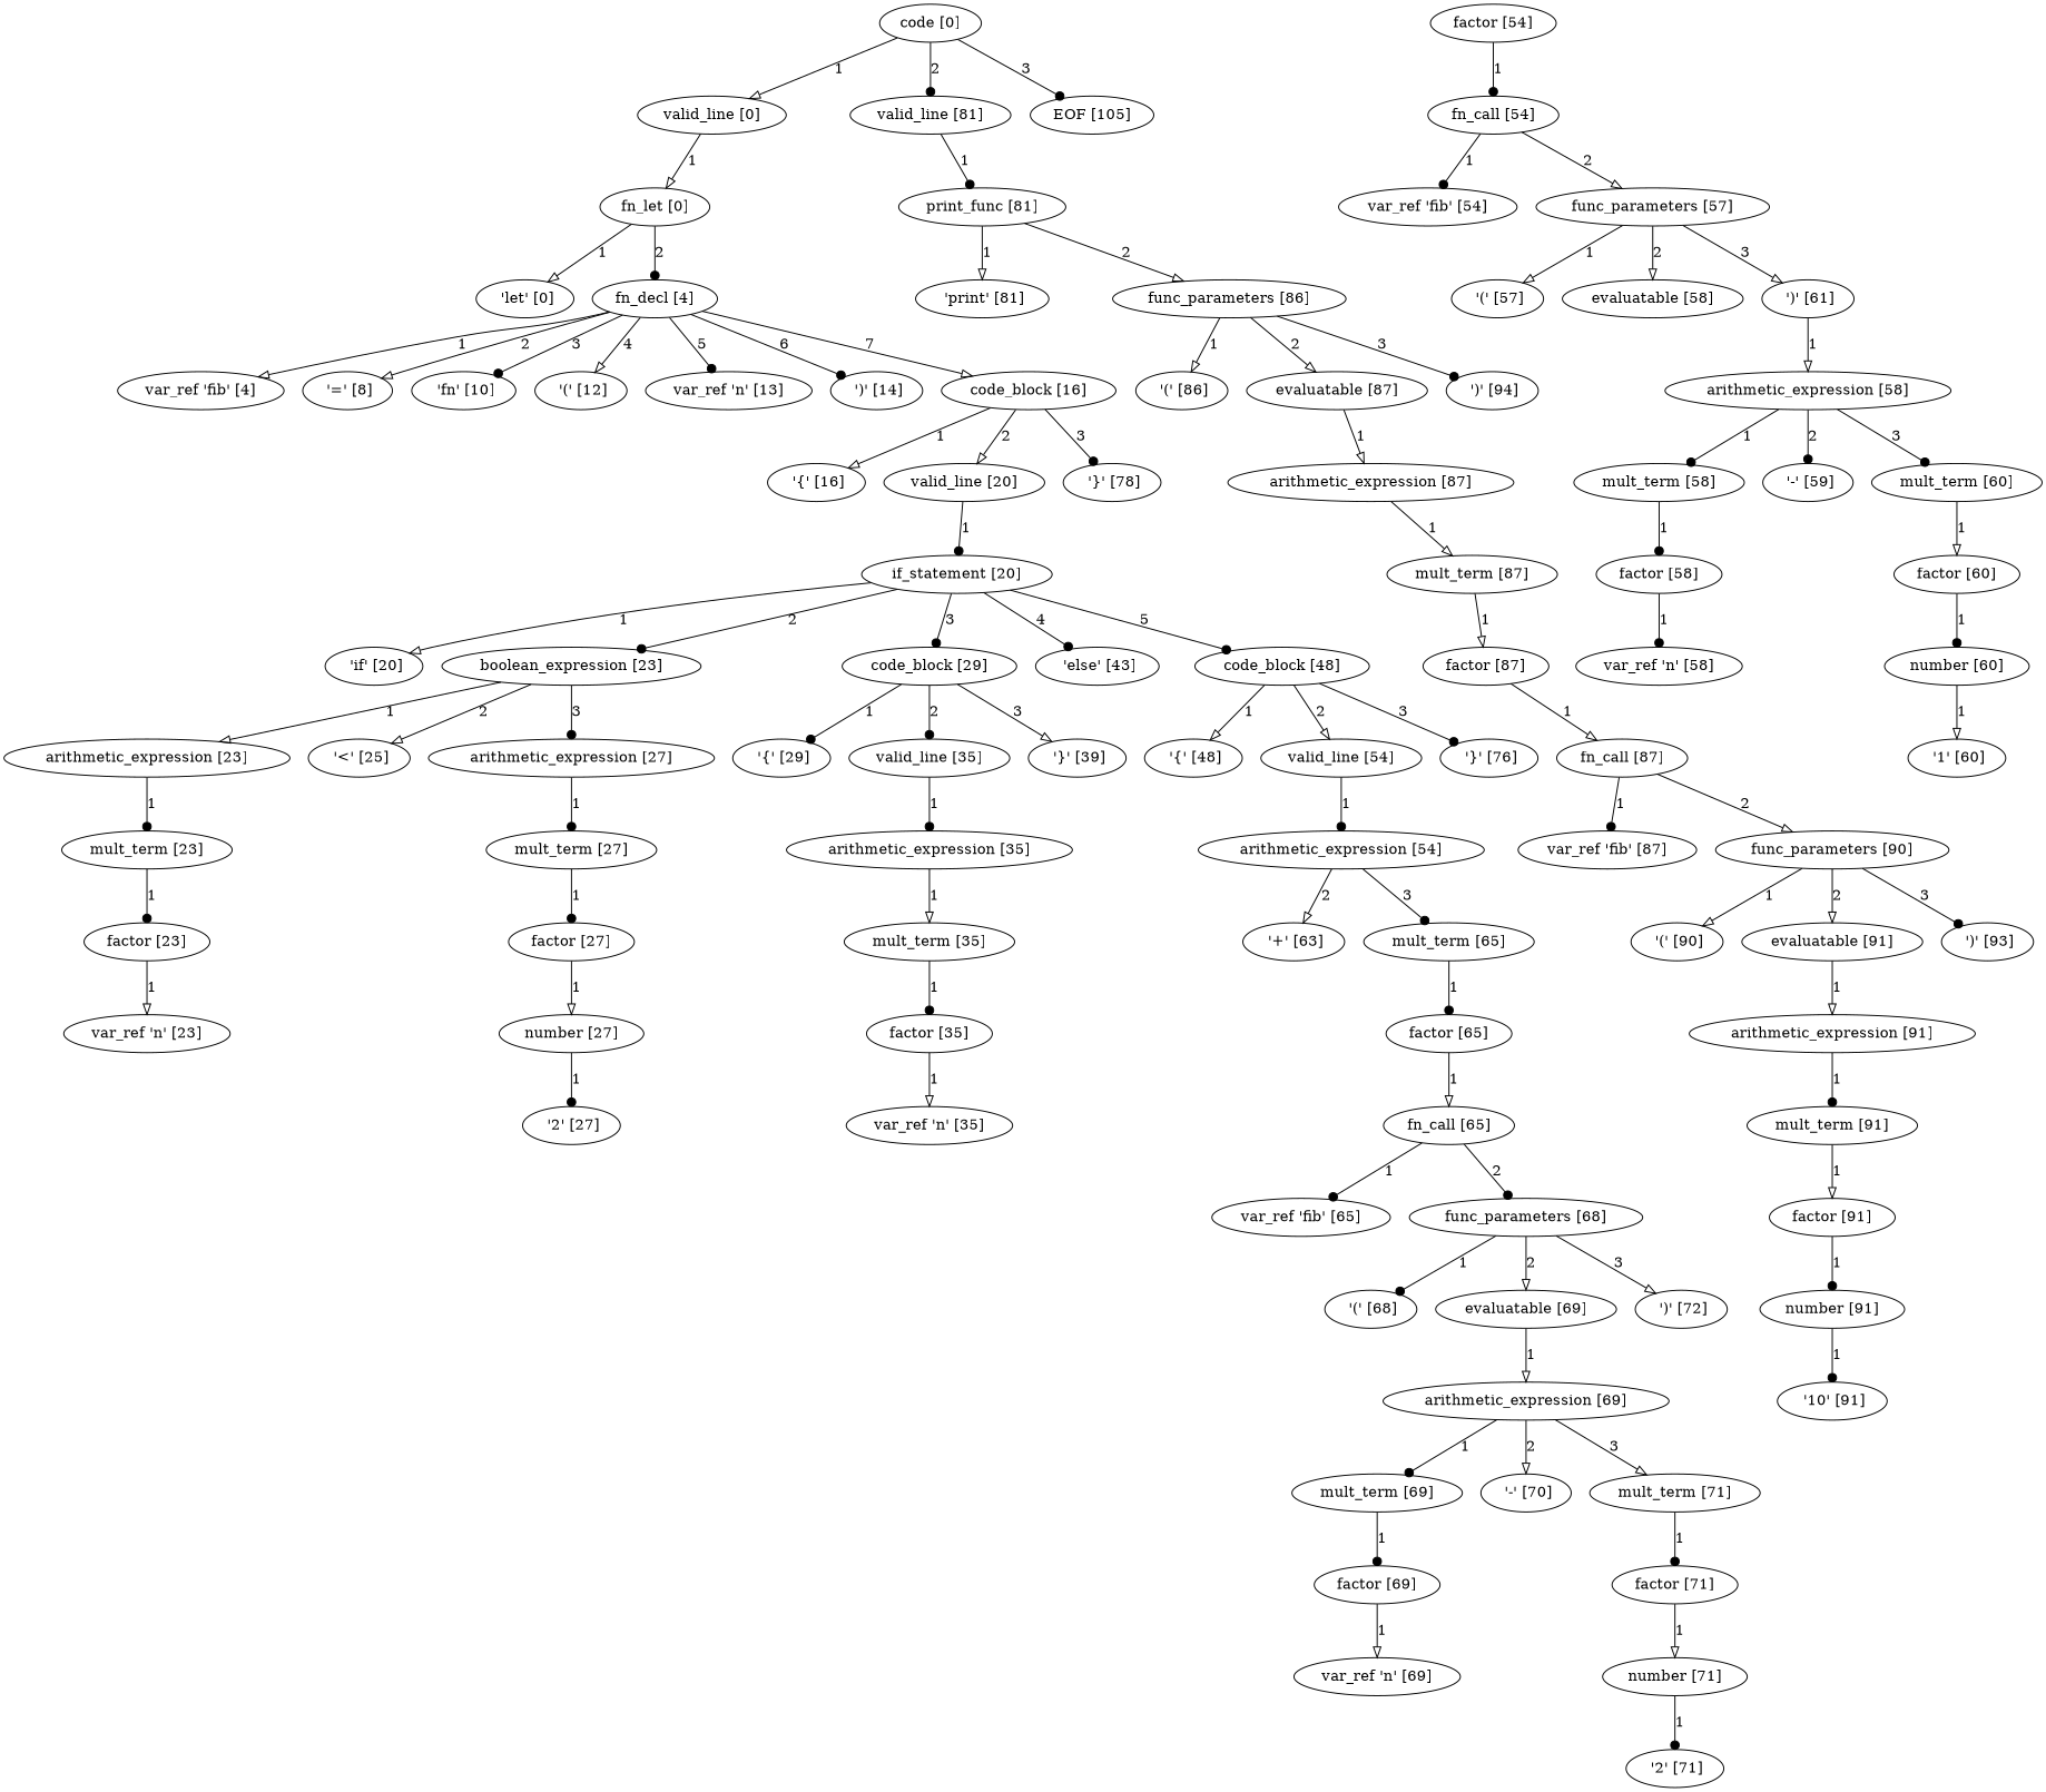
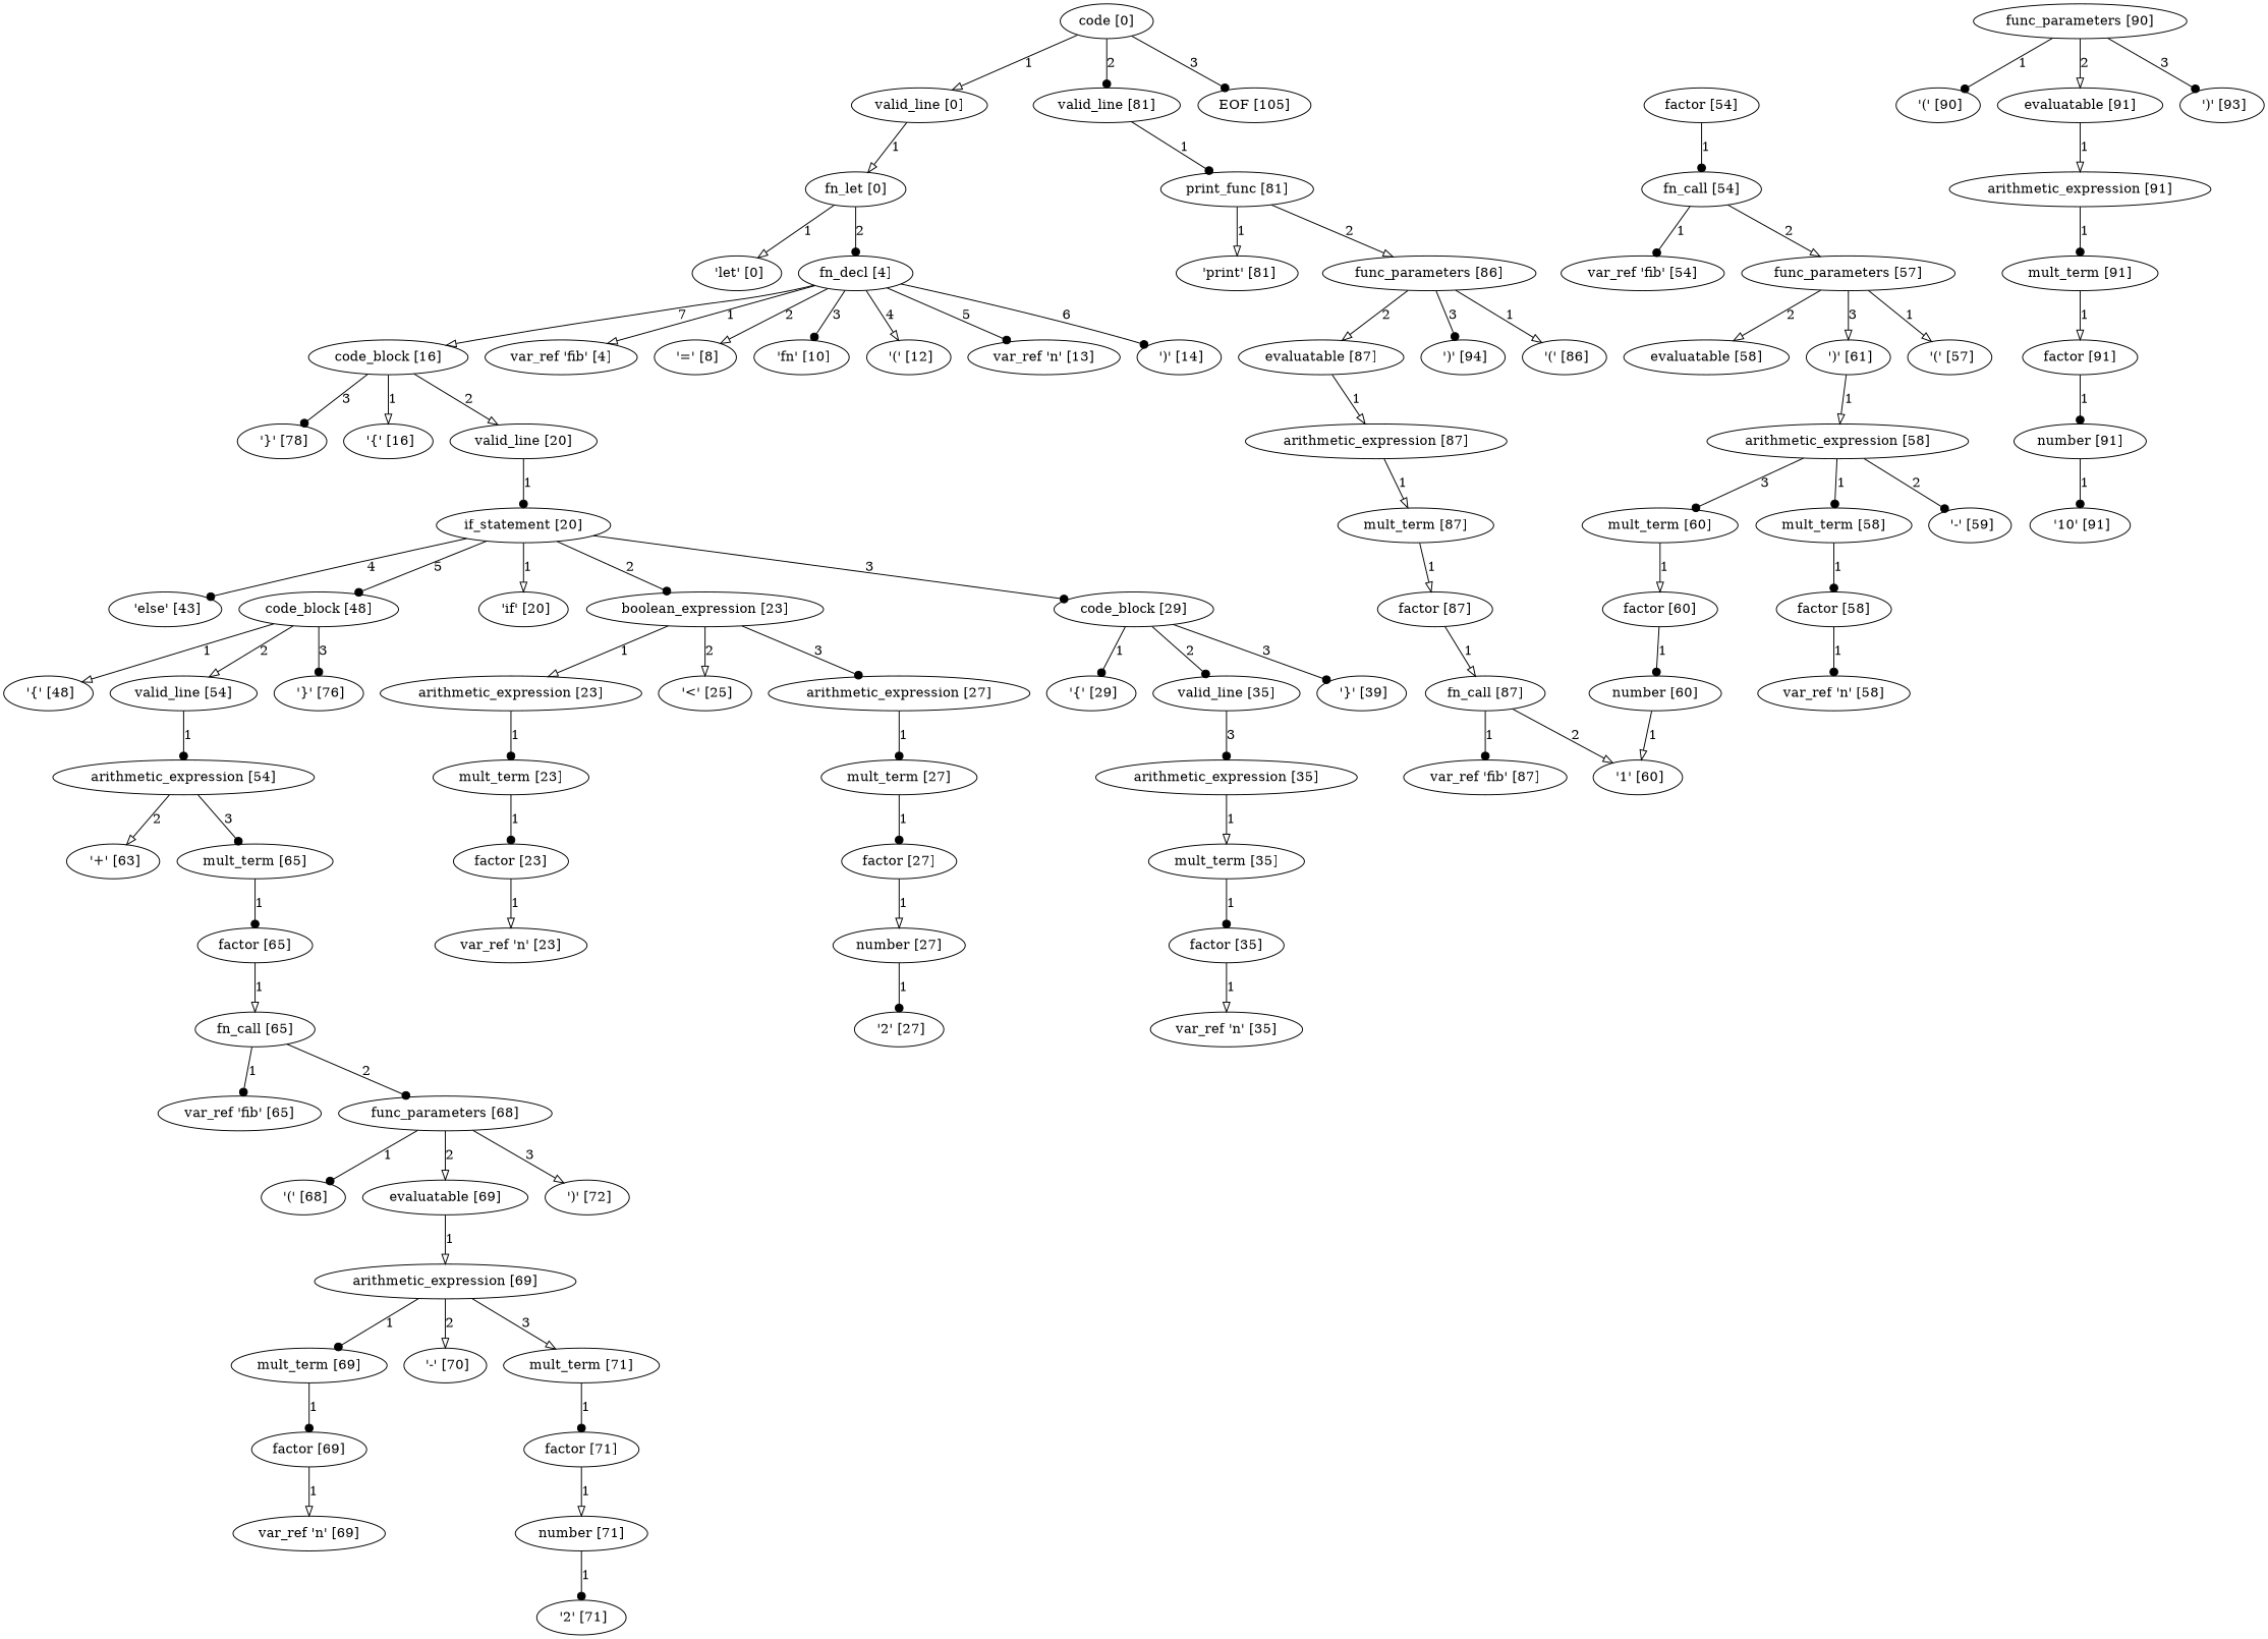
  digraph {
    edge [arrowhead=onormal]
    n1 [label="code [0]"]
    n2 [label="valid_line [0]"]
    n3 [label="valid_line [81]"]
    n4 [label="EOF [105]"]
    n5 [label="fn_let [0]"]
    n6 [label="print_func [81]"]
    n7 [label=" 'let' [0]"]
    n8 [label="fn_decl [4]"]
    n9 [label="var_ref 'fib' [4]"]
    n10 [label=" '=' [8]"]
    n11 [label=" 'fn' [10]"]
    n12 [label=" '(' [12]"]
    n13 [label="var_ref 'n' [13]"]
    n14 [label=" ')' [14]"]
    n15 [label="code_block [16]"]
    n16 [label=" '{' [16]"]
    n17 [label="valid_line [20]"]
    n18 [label=" '}' [78]"]
    n19 [label="if_statement [20]"]
    n20 [label=" 'if' [20]"]
    n21 [label="boolean_expression [23]"]
    n22 [label="code_block [29]"]
    n23 [label=" 'else' [43]"]
    n24 [label="code_block [48]"]
    n25 [label="arithmetic_expression [23]"]
    n26 [label=" '<' [25]"]
    n27 [label="arithmetic_expression [27]"]
    n28 [label=" '{' [29]"]
    n29 [label="valid_line [35]"]
    n30 [label=" '}' [39]"]
    n31 [label=" '{' [48]"]
    n32 [label="valid_line [54]"]
    n33 [label=" '}' [76]"]
    n34 [label="mult_term [23]"]
    n35 [label="mult_term [27]"]
    n36 [label="factor [23]"]
    n37 [label="var_ref 'n' [23]"]
    n38 [label="factor [27]"]
    n39 [label="number [27]"]
    n40 [label=" '2' [27]"]
    n41 [label="arithmetic_expression [35]"]
    n42 [label="mult_term [35]"]
    n43 [label="factor [35]"]
    n44 [label="var_ref 'n' [35]"]
    n45 [label="arithmetic_expression [54]"]
    n46 [label=" '+' [63]"]
    n47 [label="mult_term [65]"]
    n48 [label="factor [65]"]
    n49 [label="factor [54]"]
    n50 [label="fn_call [54]"]
    n51 [label="var_ref 'fib' [54]"]
    n52 [label="func_parameters [57]"]
    n53 [label=" '(' [57]"]
    n54 [label="evaluatable [58]"]
    n55 [label=" ')' [61]"]
    n56 [label="arithmetic_expression [58]"]
    n57 [label="mult_term [58]"]
    n58 [label=" '-' [59]"]
    n59 [label="mult_term [60]"]
    n60 [label="factor [58]"]
    n61 [label="factor [60]"]
    n62 [label="var_ref 'n' [58]"]
    n63 [label="number [60]"]
    n64 [label=" '1' [60]"]
    n65 [label="fn_call [65]"]
    n66 [label="var_ref 'fib' [65]"]
    n67 [label="func_parameters [68]"]
    n68 [label=" '(' [68]"]
    n69 [label="evaluatable [69]"]
    n70 [label=" ')' [72]"]
    n71 [label="arithmetic_expression [69]"]
    n72 [label="mult_term [69]"]
    n73 [label=" '-' [70]"]
    n74 [label="mult_term [71]"]
    n75 [label="factor [69]"]
    n76 [label="factor [71]"]
    n77 [label="var_ref 'n' [69]"]
    n78 [label="number [71]"]
    n79 [label=" '2' [71]"]
    n80 [label=" 'print' [81]"]
    n81 [label="func_parameters [86]"]
    n82 [label=" '(' [86]"]
    n83 [label="evaluatable [87]"]
    n84 [label=" ')' [94]"]
    n85 [label="arithmetic_expression [87]"]
    n86 [label="mult_term [87]"]
    n87 [label="factor [87]"]
    n88 [label="fn_call [87]"]
    n89 [label="var_ref 'fib' [87]"]
    n90 [label="func_parameters [90]"]
    n91 [label=" '(' [90]"]
    n92 [label="evaluatable [91]"]
    n93 [label=" ')' [93]"]
    n94 [label="arithmetic_expression [91]"]
    n95 [label="mult_term [91]"]
    n96 [label="factor [91]"]
    n97 [label="number [91]"]
    n98 [label=" '10' [91]"]
    n1 -> n2 [label=1]
    n1 -> n3 [arrowhead=dot label=2]
    n1 -> n4 [arrowhead=dot label=3]
    n2 -> n5 [label=1]
    n3 -> n6 [arrowhead=dot label=1]
    n5 -> n7 [label=1]
    n5 -> n8 [arrowhead=dot label=2]
    n6 -> n80 [label=1]
    n6 -> n81 [label=2]
    n8 -> n9 [label=1]
    n8 -> n10 [label=2]
    n8 -> n11 [arrowhead=dot label=3]
    n8 -> n12 [label=4]
    n8 -> n13 [arrowhead=dot label=5]
    n8 -> n14 [arrowhead=dot label=6]
    n8 -> n15 [label=7]
    n15 -> n16 [label=1]
    n15 -> n17 [label=2]
    n15 -> n18 [arrowhead=dot label=3]
    n17 -> n19 [arrowhead=dot label=1]
    n19 -> n20 [label=1]
    n19 -> n21 [arrowhead=dot label=2]
    n19 -> n22 [arrowhead=dot label=3]
    n19 -> n23 [arrowhead=dot label=4]
    n19 -> n24 [arrowhead=dot label=5]
    n21 -> n25 [label=1]
    n21 -> n26 [label=2]
    n21 -> n27 [arrowhead=dot label=3]
    n22 -> n28 [arrowhead=dot label=1]
    n22 -> n29 [arrowhead=dot label=2]
-   n22 -> n30 [label=3]
+   n22 -> n30 [arrowhead=dot label=3]
    n24 -> n31 [label=1]
    n24 -> n32 [label=2]
    n24 -> n33 [arrowhead=dot label=3]
    n25 -> n34 [arrowhead=dot label=1]
    n27 -> n35 [arrowhead=dot label=1]
-   n29 -> n41 [arrowhead=dot label=1]
+   n29 -> n41 [arrowhead=dot label=3]
    n32 -> n45 [arrowhead=dot label=1]
    n34 -> n36 [arrowhead=dot label=1]
    n35 -> n38 [arrowhead=dot label=1]
    n36 -> n37 [label=1]
    n38 -> n39 [label=1]
    n39 -> n40 [arrowhead=dot label=1]
    n41 -> n42 [label=1]
    n42 -> n43 [arrowhead=dot label=1]
    n43 -> n44 [label=1]
    n45 -> n46 [label=2]
    n45 -> n47 [arrowhead=dot label=3]
    n47 -> n48 [arrowhead=dot label=1]
    n48 -> n65 [label=1]
    n49 -> n50 [arrowhead=dot label=1]
    n50 -> n51 [arrowhead=dot label=1]
    n50 -> n52 [label=2]
    n52 -> n53 [label=1]
    n52 -> n54 [label=2]
    n52 -> n55 [label=3]
    n55 -> n56 [label=1]
    n56 -> n57 [arrowhead=dot label=1]
    n56 -> n58 [arrowhead=dot label=2]
    n56 -> n59 [arrowhead=dot label=3]
    n57 -> n60 [arrowhead=dot label=1]
    n59 -> n61 [label=1]
    n60 -> n62 [arrowhead=dot label=1]
    n61 -> n63 [arrowhead=dot label=1]
    n63 -> n64 [label=1]
    n65 -> n66 [arrowhead=dot label=1]
    n65 -> n67 [arrowhead=dot label=2]
    n67 -> n68 [arrowhead=dot label=1]
    n67 -> n69 [label=2]
    n67 -> n70 [label=3]
    n69 -> n71 [label=1]
    n71 -> n72 [arrowhead=dot label=1]
    n71 -> n73 [label=2]
    n71 -> n74 [label=3]
    n72 -> n75 [arrowhead=dot label=1]
    n74 -> n76 [arrowhead=dot label=1]
    n75 -> n77 [label=1]
    n76 -> n78 [label=1]
    n78 -> n79 [arrowhead=dot label=1]
    n81 -> n82 [label=1]
    n81 -> n83 [label=2]
    n81 -> n84 [arrowhead=dot label=3]
    n83 -> n85 [label=1]
    n85 -> n86 [label=1]
    n86 -> n87 [label=1]
    n87 -> n88 [label=1]
    n88 -> n89 [arrowhead=dot label=1]
-   n88 -> n90 [label=2]
-   n90 -> n91 [label=1]
+   n88 -> n64 [label=2]
+   n90 -> n91 [arrowhead=dot label=1]
    n90 -> n92 [label=2]
    n90 -> n93 [arrowhead=dot label=3]
    n92 -> n94 [label=1]
    n94 -> n95 [arrowhead=dot label=1]
    n95 -> n96 [label=1]
    n96 -> n97 [arrowhead=dot label=1]
    n97 -> n98 [arrowhead=dot label=1]
  }
